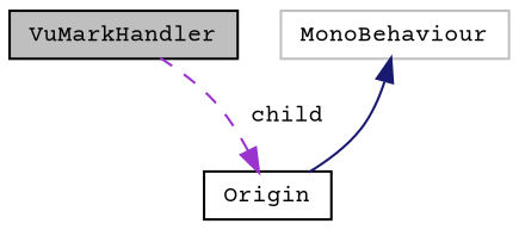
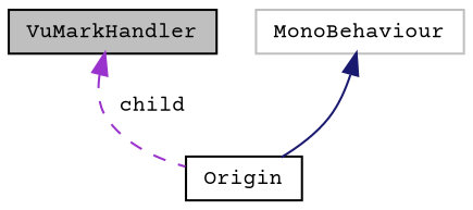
  digraph {
    fontname="Courier Prime"
    node [color=black fillcolor=white fontname="Courier Prime" fontsize=10 shape=record style=filled]
    edge [dir=back fontname="Courier Prime" fontsize=10 labelfontname=Helvetica labelfontsize=10]
    n1 [fillcolor=grey75 fontcolor=black height=0.2 label=VuMarkHandler width=0.4]
    n2 [color=grey75 height=0.2 label=MonoBehaviour width=0.4]
    n3 [height=0.2 label=Origin width=0.4]
    n2 -> n3 [color=midnightblue style=solid]
-   n3 -> n1 [color=darkorchid3 label=" child" style=dashed]
+   n1 -> n3 [color=darkorchid3 label=" child" style=dashed]
  }
